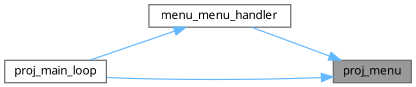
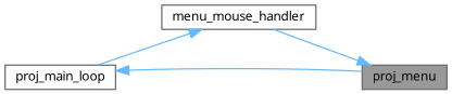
  digraph {
    fontname="Noto Sans"
    rankdir=RL
    node [color=grey40 fillcolor=white fontname="Noto Sans" fontsize=10 shape=box style=filled]
    edge [color=steelblue1 dir=back fontname="Noto Sans" fontsize=10 labelfontname=Helvetica labelfontsize=10 style=solid]
    n1 [color=gray40 fillcolor=grey60 fontcolor=black height=0.2 label=proj_menu width=0.4]
-   n2 [height=0.2 label=menu_menu_handler width=0.4]
+   n2 [height=0.2 label=menu_mouse_handler width=0.4]
    n3 [height=0.2 label=proj_main_loop width=0.4]
    n1 -> n2
-   n1 -> n3
+   n3 -> n1
    n2 -> n3
  }
